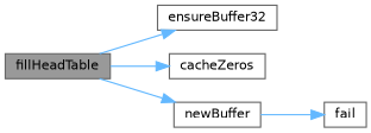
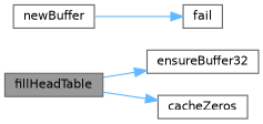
  digraph {
    rankdir=LR
    node [color=grey40 fillcolor=white fontname=Helvetica fontsize=10 shape=box style=filled]
    edge [color=steelblue1 fontname=Helvetica fontsize=10 labelfontname=Helvetica labelfontsize=10 style=solid]
    n1 [color=gray40 fillcolor=grey60 fontcolor=black height=0.2 label=fillHeadTable width=0.4]
    n2 [height=0.2 label=ensureBuffer32 width=0.4]
    n3 [height=0.2 label=cacheZeros width=0.4]
    n4 [height=0.2 label=newBuffer width=0.4]
    n5 [height=0.2 label=fail width=0.4]
    n1 -> n2
    n1 -> n3
-   n1 -> n4
    n4 -> n5
  }
